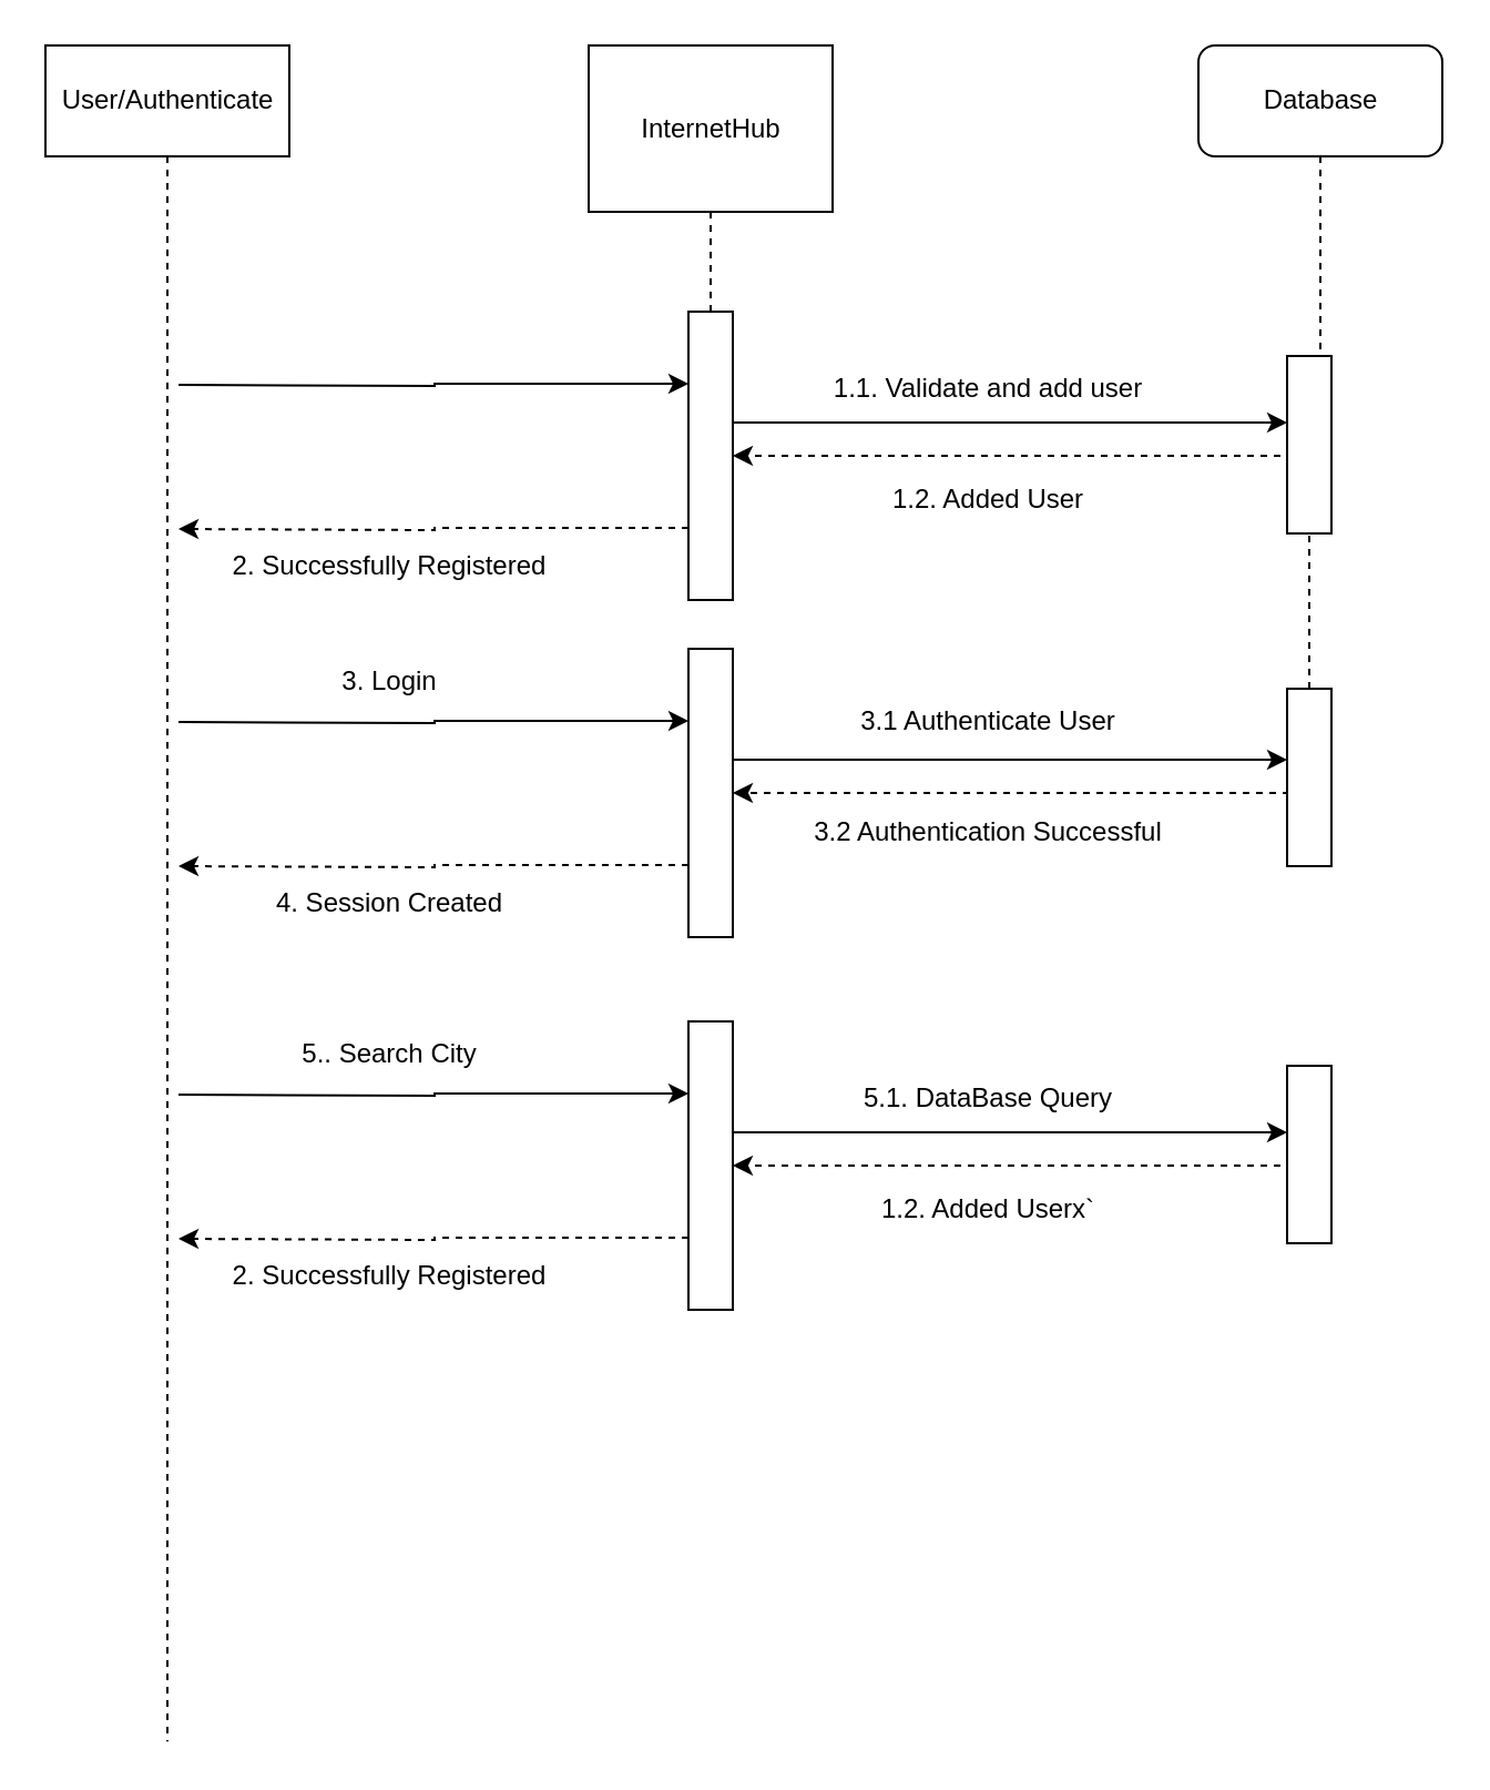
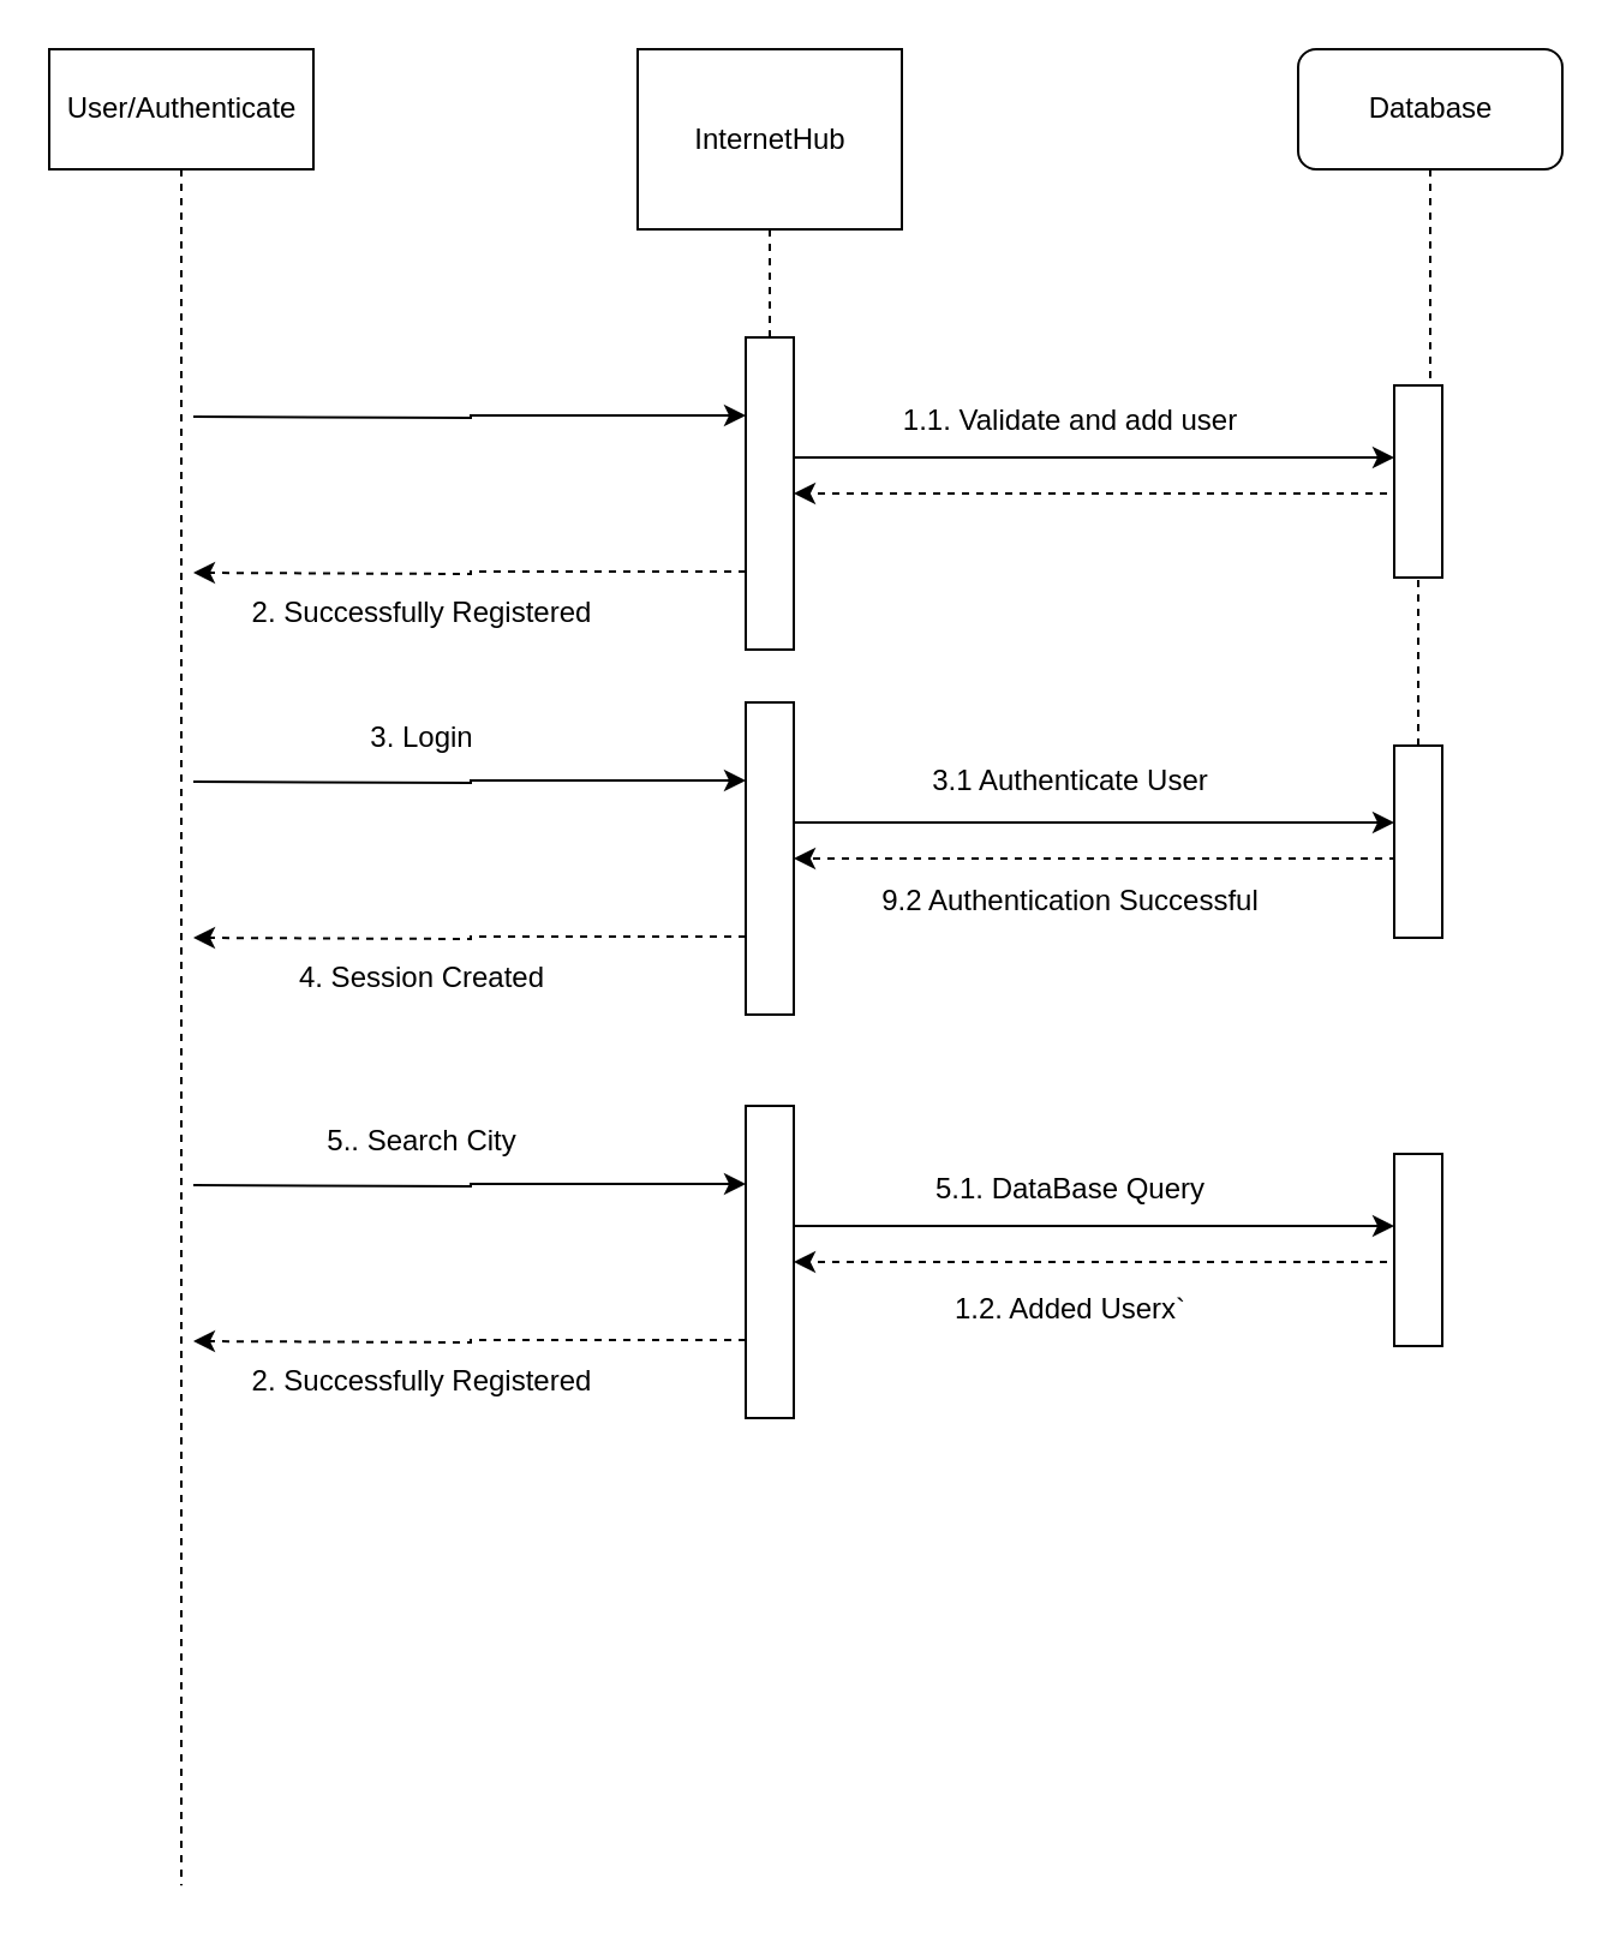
  <mxCell id="0" />
  <mxCell id="1" parent="0" />
  <mxCell id="2" value="User/Authenticate" style="html=1;" vertex="1" parent="1"><mxGeometry x="20" y="20" width="110" height="50" as="geometry" /></mxCell>
  <mxCell id="3" value="InternetHub" style="html=1;" vertex="1" parent="1"><mxGeometry x="265" y="20" width="110" height="75" as="geometry" /></mxCell>
  <mxCell id="4" value="Database" style="html=1;rounded=1;" vertex="1" parent="1"><mxGeometry x="540" y="20" width="110" height="50" as="geometry" /></mxCell>
  <mxCell id="5" value="" style="endArrow=none;dashed=1;html=1;rounded=0;" edge="1" parent="1" source="2"><mxGeometry width="50" height="50" relative="1" as="geometry"><mxPoint x="75" y="120" as="sourcePoint" /><mxPoint x="75" y="784.667" as="targetPoint" /></mxGeometry></mxCell>
  <mxCell id="6" value="" style="endArrow=none;dashed=1;html=1;rounded=0;" edge="1" parent="1" source="3"><mxGeometry width="50" height="50" relative="1" as="geometry"><mxPoint x="320" y="120" as="sourcePoint" /><mxPoint x="320" y="140.711" as="targetPoint" /></mxGeometry></mxCell>
  <mxCell id="7" style="edgeStyle=orthogonalEdgeStyle;rounded=0;orthogonalLoop=1;jettySize=auto;html=1;exitX=1;exitY=0.25;exitDx=0;exitDy=0;" edge="1" parent="1" source="10" target="13"><mxGeometry relative="1" as="geometry"><Array as="points"><mxPoint x="330" y="190" /></Array></mxGeometry></mxCell>
  <mxCell id="8" style="edgeStyle=orthogonalEdgeStyle;rounded=0;orthogonalLoop=1;jettySize=auto;html=1;exitX=0;exitY=0.25;exitDx=0;exitDy=0;entryX=0;entryY=0.25;entryDx=0;entryDy=0;" edge="1" parent="1" target="10"><mxGeometry relative="1" as="geometry"><mxPoint x="80" y="173" as="sourcePoint" /></mxGeometry></mxCell>
  <mxCell id="9" style="edgeStyle=orthogonalEdgeStyle;rounded=0;orthogonalLoop=1;jettySize=auto;html=1;exitX=0;exitY=0.75;exitDx=0;exitDy=0;dashed=1;" edge="1" parent="1" source="10"><mxGeometry relative="1" as="geometry"><mxPoint x="80" y="238" as="targetPoint" /></mxGeometry></mxCell>
  <mxCell id="10" value="" style="rounded=0;whiteSpace=wrap;html=1;" vertex="1" parent="1"><mxGeometry x="310" y="140" width="20" height="130" as="geometry" /></mxCell>
  <mxCell id="11" value="" style="endArrow=none;dashed=1;html=1;rounded=0;exitX=0.5;exitY=1;exitDx=0;exitDy=0;" edge="1" parent="1" source="4"><mxGeometry width="50" height="50" relative="1" as="geometry"><mxPoint x="330" y="80" as="sourcePoint" /><mxPoint x="595" y="170" as="targetPoint" /></mxGeometry></mxCell>
  <mxCell id="12" style="edgeStyle=orthogonalEdgeStyle;rounded=0;orthogonalLoop=1;jettySize=auto;html=1;exitX=0;exitY=0.75;exitDx=0;exitDy=0;entryX=1;entryY=0.5;entryDx=0;entryDy=0;dashed=1;" edge="1" parent="1" source="13" target="10"><mxGeometry relative="1" as="geometry"><Array as="points"><mxPoint x="410" y="205" /><mxPoint x="410" y="205" /></Array></mxGeometry></mxCell>
  <mxCell id="13" value="" style="rounded=0;whiteSpace=wrap;html=1;" vertex="1" parent="1"><mxGeometry x="580" y="160" width="20" height="80" as="geometry" /></mxCell>
  <mxCell id="14" style="edgeStyle=orthogonalEdgeStyle;rounded=0;orthogonalLoop=1;jettySize=auto;html=1;exitX=1;exitY=0.25;exitDx=0;exitDy=0;" edge="1" parent="1" source="17" target="19"><mxGeometry relative="1" as="geometry"><Array as="points"><mxPoint x="330" y="342" /></Array></mxGeometry></mxCell>
  <mxCell id="15" style="edgeStyle=orthogonalEdgeStyle;rounded=0;orthogonalLoop=1;jettySize=auto;html=1;exitX=0;exitY=0.25;exitDx=0;exitDy=0;entryX=0;entryY=0.25;entryDx=0;entryDy=0;" edge="1" parent="1" target="17"><mxGeometry relative="1" as="geometry"><mxPoint x="80" y="325" as="sourcePoint" /></mxGeometry></mxCell>
  <mxCell id="16" style="edgeStyle=orthogonalEdgeStyle;rounded=0;orthogonalLoop=1;jettySize=auto;html=1;exitX=0;exitY=0.75;exitDx=0;exitDy=0;dashed=1;" edge="1" parent="1" source="17"><mxGeometry relative="1" as="geometry"><mxPoint x="80" y="390" as="targetPoint" /></mxGeometry></mxCell>
  <mxCell id="17" value="" style="rounded=0;whiteSpace=wrap;html=1;" vertex="1" parent="1"><mxGeometry x="310" y="292" width="20" height="130" as="geometry" /></mxCell>
  <mxCell id="18" style="edgeStyle=orthogonalEdgeStyle;rounded=0;orthogonalLoop=1;jettySize=auto;html=1;exitX=0;exitY=0.75;exitDx=0;exitDy=0;entryX=1;entryY=0.5;entryDx=0;entryDy=0;dashed=1;" edge="1" parent="1" source="19" target="17"><mxGeometry relative="1" as="geometry"><Array as="points"><mxPoint x="410" y="357" /><mxPoint x="410" y="357" /></Array></mxGeometry></mxCell>
  <mxCell id="19" value="" style="rounded=0;whiteSpace=wrap;html=1;" vertex="1" parent="1"><mxGeometry x="580" y="310" width="20" height="80" as="geometry" /></mxCell>
  <mxCell id="20" value="" style="endArrow=none;dashed=1;html=1;rounded=0;entryX=0.5;entryY=1;entryDx=0;entryDy=0;exitX=0.5;exitY=0;exitDx=0;exitDy=0;" edge="1" parent="1" source="19" target="13"><mxGeometry width="50" height="50" relative="1" as="geometry"><mxPoint x="410" y="320" as="sourcePoint" /><mxPoint x="460" y="270" as="targetPoint" /><Array as="points" /></mxGeometry></mxCell>
  <mxCell id="21" value="1.1. Validate and add user" style="text;html=1;resizable=0;autosize=1;align=center;verticalAlign=middle;points=[];fillColor=none;strokeColor=none;rounded=0;" vertex="1" parent="1"><mxGeometry x="365" y="160" width="160" height="30" as="geometry" /></mxCell>
- <mxCell id="22" value="1.2. Added User" style="text;html=1;resizable=0;autosize=1;align=center;verticalAlign=middle;points=[];fillColor=none;strokeColor=none;rounded=0;" vertex="1" parent="1"><mxGeometry x="390" y="210" width="110" height="30" as="geometry" /></mxCell>
  <mxCell id="23" value="2. Successfully Registered" style="text;html=1;resizable=0;autosize=1;align=center;verticalAlign=middle;points=[];fillColor=none;strokeColor=none;rounded=0;" vertex="1" parent="1"><mxGeometry x="95" y="240" width="160" height="30" as="geometry" /></mxCell>
  <mxCell id="24" value="3. Login" style="text;html=1;resizable=0;autosize=1;align=center;verticalAlign=middle;points=[];fillColor=none;strokeColor=none;rounded=0;" vertex="1" parent="1"><mxGeometry x="140" y="292" width="70" height="30" as="geometry" /></mxCell>
  <mxCell id="25" value="3.1 Authenticate User" style="text;html=1;resizable=0;autosize=1;align=center;verticalAlign=middle;points=[];fillColor=none;strokeColor=none;rounded=0;" vertex="1" parent="1"><mxGeometry x="375" y="310" width="140" height="30" as="geometry" /></mxCell>
- <mxCell id="26" value="3.2 Authentication Successful" style="text;html=1;resizable=0;autosize=1;align=center;verticalAlign=middle;points=[];fillColor=none;strokeColor=none;rounded=0;" vertex="1" parent="1"><mxGeometry x="355" y="360" width="180" height="30" as="geometry" /></mxCell>
+ <mxCell id="26" value="9.2 Authentication Successful" style="text;html=1;resizable=0;autosize=1;align=center;verticalAlign=middle;points=[];fillColor=none;strokeColor=none;rounded=0;" vertex="1" parent="1"><mxGeometry x="355" y="360" width="180" height="30" as="geometry" /></mxCell>
  <mxCell id="27" value="4. Session Created" style="text;html=1;resizable=0;autosize=1;align=center;verticalAlign=middle;points=[];fillColor=none;strokeColor=none;rounded=0;" vertex="1" parent="1"><mxGeometry x="110" y="392" width="130" height="30" as="geometry" /></mxCell>
  <mxCell id="28" style="edgeStyle=orthogonalEdgeStyle;rounded=0;orthogonalLoop=1;jettySize=auto;html=1;exitX=1;exitY=0.25;exitDx=0;exitDy=0;" edge="1" parent="1" source="31" target="33"><mxGeometry relative="1" as="geometry"><Array as="points"><mxPoint x="330" y="510" /></Array></mxGeometry></mxCell>
  <mxCell id="29" style="edgeStyle=orthogonalEdgeStyle;rounded=0;orthogonalLoop=1;jettySize=auto;html=1;exitX=0;exitY=0.25;exitDx=0;exitDy=0;entryX=0;entryY=0.25;entryDx=0;entryDy=0;" edge="1" parent="1" target="31"><mxGeometry relative="1" as="geometry"><mxPoint x="80" y="493" as="sourcePoint" /></mxGeometry></mxCell>
  <mxCell id="30" style="edgeStyle=orthogonalEdgeStyle;rounded=0;orthogonalLoop=1;jettySize=auto;html=1;exitX=0;exitY=0.75;exitDx=0;exitDy=0;dashed=1;" edge="1" parent="1" source="31"><mxGeometry relative="1" as="geometry"><mxPoint x="80" y="558" as="targetPoint" /></mxGeometry></mxCell>
  <mxCell id="31" value="" style="rounded=0;whiteSpace=wrap;html=1;" vertex="1" parent="1"><mxGeometry x="310" y="460" width="20" height="130" as="geometry" /></mxCell>
  <mxCell id="32" style="edgeStyle=orthogonalEdgeStyle;rounded=0;orthogonalLoop=1;jettySize=auto;html=1;exitX=0;exitY=0.75;exitDx=0;exitDy=0;entryX=1;entryY=0.5;entryDx=0;entryDy=0;dashed=1;" edge="1" parent="1" source="33" target="31"><mxGeometry relative="1" as="geometry"><Array as="points"><mxPoint x="410" y="525" /><mxPoint x="410" y="525" /></Array></mxGeometry></mxCell>
  <mxCell id="33" value="" style="rounded=0;whiteSpace=wrap;html=1;" vertex="1" parent="1"><mxGeometry x="580" y="480" width="20" height="80" as="geometry" /></mxCell>
  <mxCell id="34" value="5.. Search City" style="text;html=1;resizable=0;autosize=1;align=center;verticalAlign=middle;points=[];fillColor=none;strokeColor=none;rounded=0;" vertex="1" parent="1"><mxGeometry x="125" y="460" width="100" height="30" as="geometry" /></mxCell>
  <mxCell id="35" value="5.1. DataBase Query" style="text;html=1;resizable=0;autosize=1;align=center;verticalAlign=middle;points=[];fillColor=none;strokeColor=none;rounded=0;" vertex="1" parent="1"><mxGeometry x="375" y="480" width="140" height="30" as="geometry" /></mxCell>
  <mxCell id="36" value="1.2. Added Userx`" style="text;html=1;resizable=0;autosize=1;align=center;verticalAlign=middle;points=[];fillColor=none;strokeColor=none;rounded=0;" vertex="1" parent="1"><mxGeometry x="385" y="530" width="120" height="30" as="geometry" /></mxCell>
  <mxCell id="37" value="2. Successfully Registered" style="text;html=1;resizable=0;autosize=1;align=center;verticalAlign=middle;points=[];fillColor=none;strokeColor=none;rounded=0;" vertex="1" parent="1"><mxGeometry x="95" y="560" width="160" height="30" as="geometry" /></mxCell>
